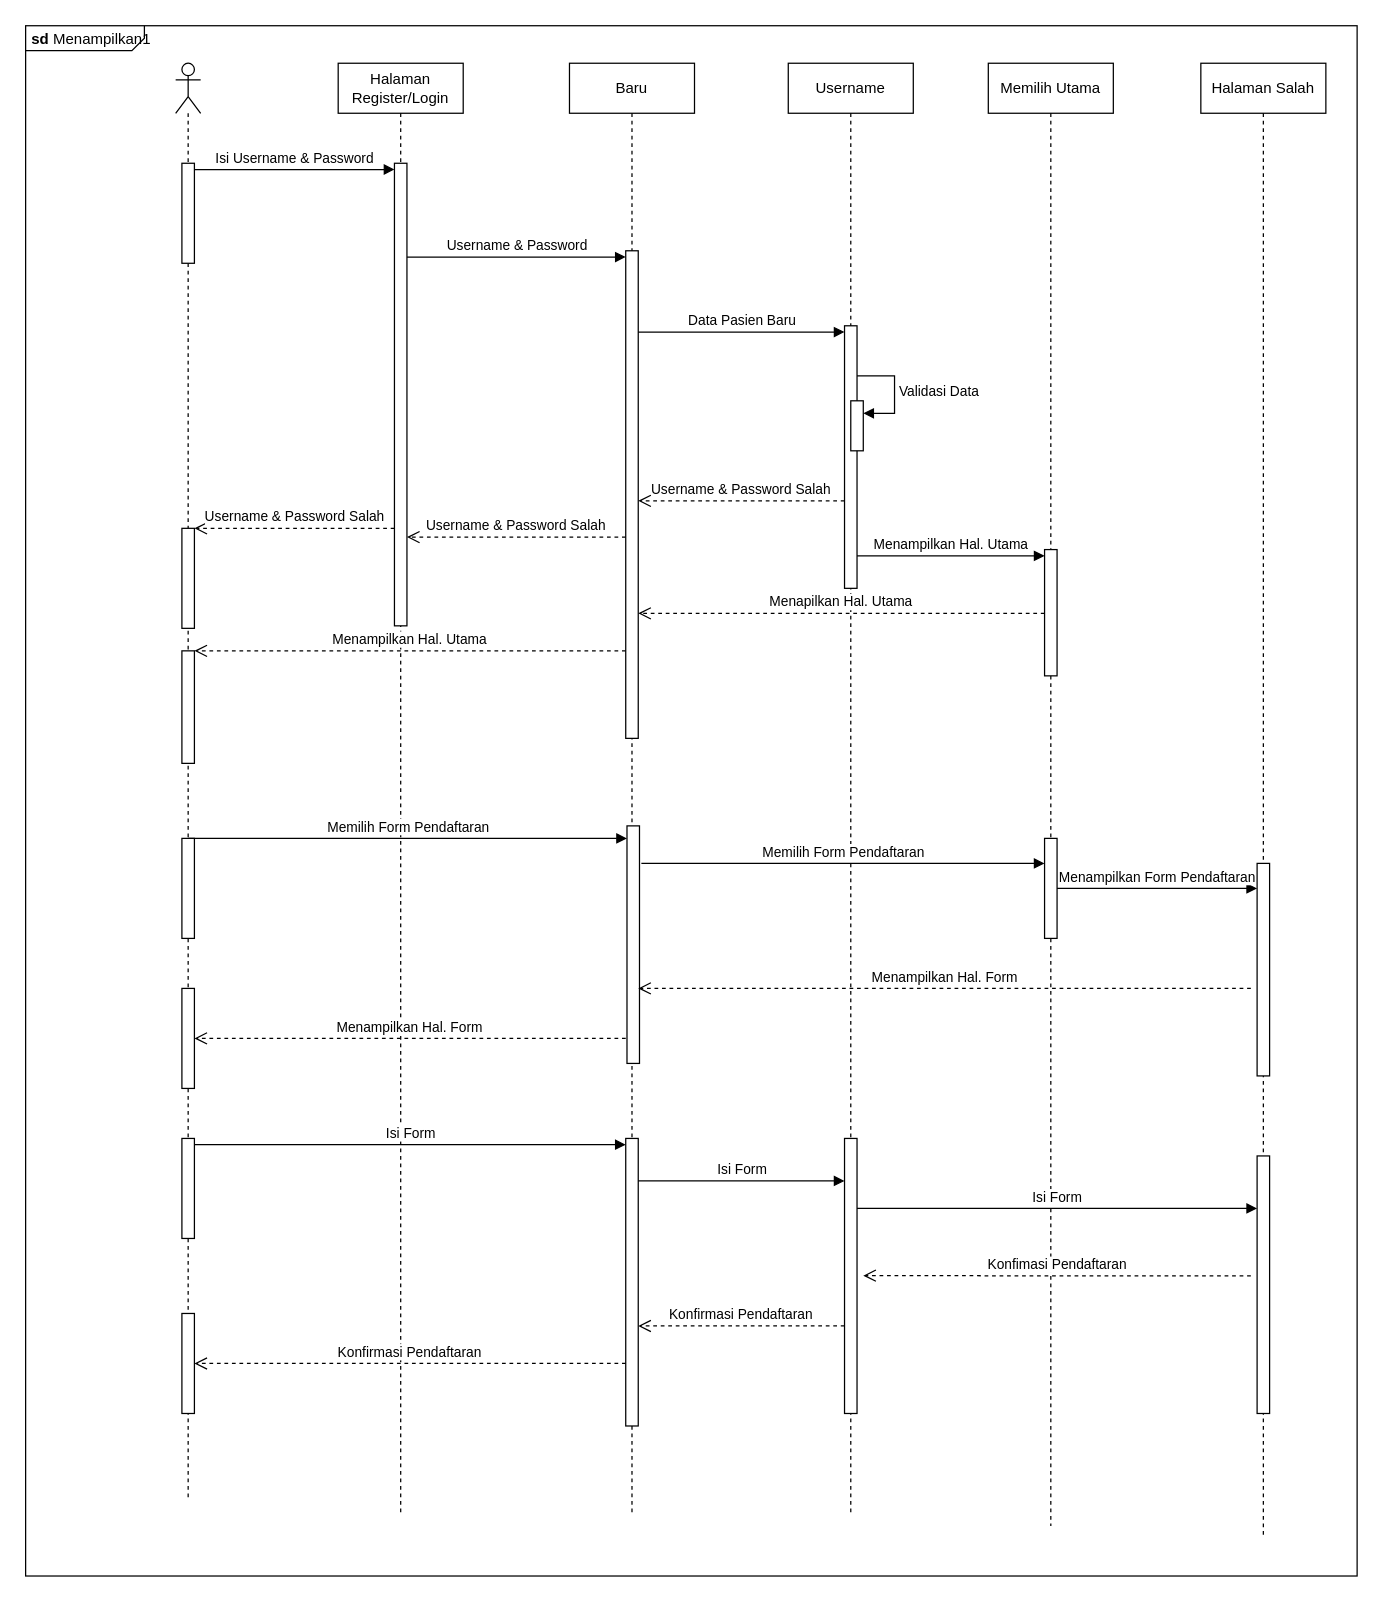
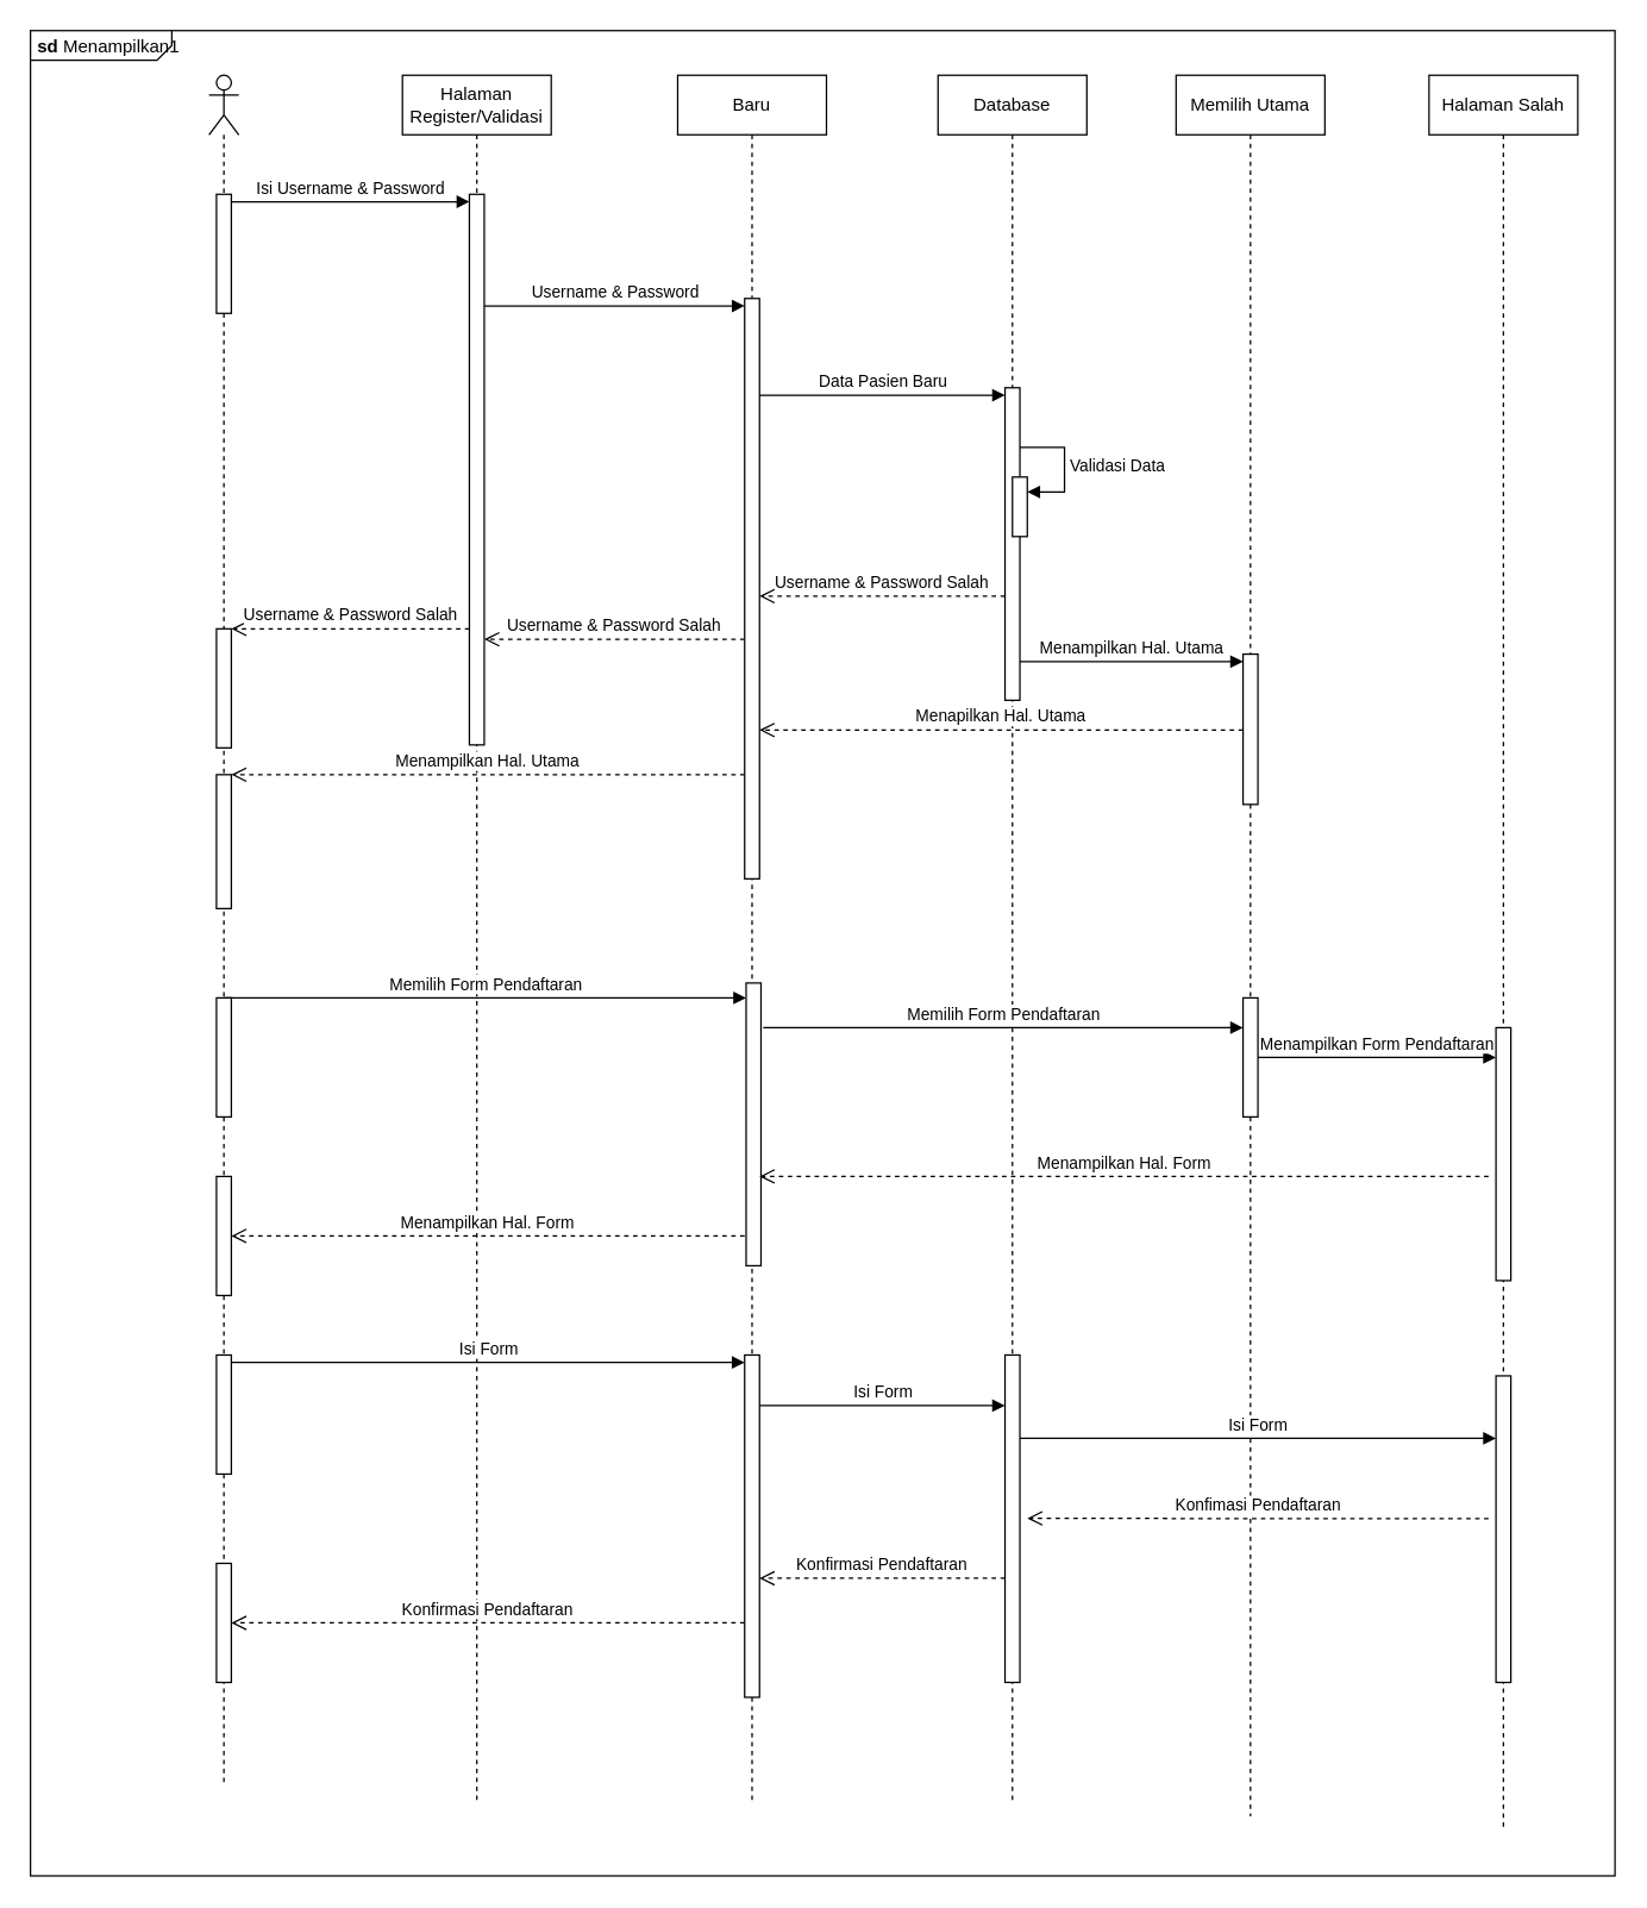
  <mxCell id="0" />
  <mxCell id="1" parent="0" />
  <mxCell id="2" value="&lt;p style=&quot;margin:0px;margin-top:4px;margin-left:5px;text-align:left;&quot;&gt;&lt;b&gt;sd&lt;/b&gt;  Menampilkan1&lt;/p&gt;" style="html=1;shape=mxgraph.sysml.package;overflow=fill;labelX=95;align=left;spacingLeft=5;verticalAlign=top;spacingTop=-3;" parent="1" vertex="1"><mxGeometry x="20" y="20" width="1065" height="1240" as="geometry" /></mxCell>
  <mxCell id="3" value="" style="shape=umlLifeline;perimeter=lifelinePerimeter;whiteSpace=wrap;html=1;container=1;dropTarget=0;collapsible=0;recursiveResize=0;outlineConnect=0;portConstraint=eastwest;newEdgeStyle={&quot;curved&quot;:0,&quot;rounded&quot;:0};participant=umlActor;" parent="1" vertex="1"><mxGeometry x="140" y="50" width="20" height="1150" as="geometry" /></mxCell>
  <mxCell id="4" value="" style="html=1;points=[[0,0,0,0,5],[0,1,0,0,-5],[1,0,0,0,5],[1,1,0,0,-5]];perimeter=orthogonalPerimeter;outlineConnect=0;targetShapes=umlLifeline;portConstraint=eastwest;newEdgeStyle={&quot;curved&quot;:0,&quot;rounded&quot;:0};" parent="3" vertex="1"><mxGeometry x="5" y="80" width="10" height="80" as="geometry" /></mxCell>
  <mxCell id="5" value="" style="html=1;points=[[0,0,0,0,5],[0,1,0,0,-5],[1,0,0,0,5],[1,1,0,0,-5]];perimeter=orthogonalPerimeter;outlineConnect=0;targetShapes=umlLifeline;portConstraint=eastwest;newEdgeStyle={&quot;curved&quot;:0,&quot;rounded&quot;:0};" parent="3" vertex="1"><mxGeometry x="5" y="372" width="10" height="80" as="geometry" /></mxCell>
  <mxCell id="6" value="" style="html=1;points=[[0,0,0,0,5],[0,1,0,0,-5],[1,0,0,0,5],[1,1,0,0,-5]];perimeter=orthogonalPerimeter;outlineConnect=0;targetShapes=umlLifeline;portConstraint=eastwest;newEdgeStyle={&quot;curved&quot;:0,&quot;rounded&quot;:0};" parent="3" vertex="1"><mxGeometry x="5" y="470" width="10" height="90" as="geometry" /></mxCell>
  <mxCell id="7" value="" style="html=1;points=[[0,0,0,0,5],[0,1,0,0,-5],[1,0,0,0,5],[1,1,0,0,-5]];perimeter=orthogonalPerimeter;outlineConnect=0;targetShapes=umlLifeline;portConstraint=eastwest;newEdgeStyle={&quot;curved&quot;:0,&quot;rounded&quot;:0};" parent="3" vertex="1"><mxGeometry x="5" y="620" width="10" height="80" as="geometry" /></mxCell>
  <mxCell id="8" value="" style="html=1;points=[[0,0,0,0,5],[0,1,0,0,-5],[1,0,0,0,5],[1,1,0,0,-5]];perimeter=orthogonalPerimeter;outlineConnect=0;targetShapes=umlLifeline;portConstraint=eastwest;newEdgeStyle={&quot;curved&quot;:0,&quot;rounded&quot;:0};" parent="3" vertex="1"><mxGeometry x="5" y="740" width="10" height="80" as="geometry" /></mxCell>
  <mxCell id="9" value="" style="html=1;points=[[0,0,0,0,5],[0,1,0,0,-5],[1,0,0,0,5],[1,1,0,0,-5]];perimeter=orthogonalPerimeter;outlineConnect=0;targetShapes=umlLifeline;portConstraint=eastwest;newEdgeStyle={&quot;curved&quot;:0,&quot;rounded&quot;:0};" parent="3" vertex="1"><mxGeometry x="5" y="860" width="10" height="80" as="geometry" /></mxCell>
  <mxCell id="10" value="" style="html=1;points=[[0,0,0,0,5],[0,1,0,0,-5],[1,0,0,0,5],[1,1,0,0,-5]];perimeter=orthogonalPerimeter;outlineConnect=0;targetShapes=umlLifeline;portConstraint=eastwest;newEdgeStyle={&quot;curved&quot;:0,&quot;rounded&quot;:0};" parent="3" vertex="1"><mxGeometry x="5" y="1000" width="10" height="80" as="geometry" /></mxCell>
- <mxCell id="11" value="Halaman Register/Login" style="shape=umlLifeline;perimeter=lifelinePerimeter;whiteSpace=wrap;html=1;container=1;dropTarget=0;collapsible=0;recursiveResize=0;outlineConnect=0;portConstraint=eastwest;newEdgeStyle={&quot;curved&quot;:0,&quot;rounded&quot;:0};" parent="1" vertex="1"><mxGeometry x="270" y="50" width="100" height="1160" as="geometry" /></mxCell>
+ <mxCell id="11" value="Halaman Register/Validasi" style="shape=umlLifeline;perimeter=lifelinePerimeter;whiteSpace=wrap;html=1;container=1;dropTarget=0;collapsible=0;recursiveResize=0;outlineConnect=0;portConstraint=eastwest;newEdgeStyle={&quot;curved&quot;:0,&quot;rounded&quot;:0};" parent="1" vertex="1"><mxGeometry x="270" y="50" width="100" height="1160" as="geometry" /></mxCell>
  <mxCell id="12" value="" style="html=1;points=[[0,0,0,0,5],[0,1,0,0,-5],[1,0,0,0,5],[1,1,0,0,-5]];perimeter=orthogonalPerimeter;outlineConnect=0;targetShapes=umlLifeline;portConstraint=eastwest;newEdgeStyle={&quot;curved&quot;:0,&quot;rounded&quot;:0};" parent="11" vertex="1"><mxGeometry x="45" y="80" width="10" height="370" as="geometry" /></mxCell>
  <mxCell id="13" value="Baru" style="shape=umlLifeline;perimeter=lifelinePerimeter;whiteSpace=wrap;html=1;container=1;dropTarget=0;collapsible=0;recursiveResize=0;outlineConnect=0;portConstraint=eastwest;newEdgeStyle={&quot;curved&quot;:0,&quot;rounded&quot;:0};" parent="1" vertex="1"><mxGeometry x="455" y="50" width="100" height="1160" as="geometry" /></mxCell>
  <mxCell id="14" value="" style="html=1;points=[[0,0,0,0,5],[0,1,0,0,-5],[1,0,0,0,5],[1,1,0,0,-5]];perimeter=orthogonalPerimeter;outlineConnect=0;targetShapes=umlLifeline;portConstraint=eastwest;newEdgeStyle={&quot;curved&quot;:0,&quot;rounded&quot;:0};" parent="13" vertex="1"><mxGeometry x="45" y="150" width="10" height="390" as="geometry" /></mxCell>
  <mxCell id="15" value="" style="html=1;points=[[0,0,0,0,5],[0,1,0,0,-5],[1,0,0,0,5],[1,1,0,0,-5]];perimeter=orthogonalPerimeter;outlineConnect=0;targetShapes=umlLifeline;portConstraint=eastwest;newEdgeStyle={&quot;curved&quot;:0,&quot;rounded&quot;:0};" parent="13" vertex="1"><mxGeometry x="46" y="610" width="10" height="190" as="geometry" /></mxCell>
  <mxCell id="16" value="" style="html=1;points=[[0,0,0,0,5],[0,1,0,0,-5],[1,0,0,0,5],[1,1,0,0,-5]];perimeter=orthogonalPerimeter;outlineConnect=0;targetShapes=umlLifeline;portConstraint=eastwest;newEdgeStyle={&quot;curved&quot;:0,&quot;rounded&quot;:0};" parent="13" vertex="1"><mxGeometry x="45" y="860" width="10" height="230" as="geometry" /></mxCell>
- <mxCell id="17" value="Username" style="shape=umlLifeline;perimeter=lifelinePerimeter;whiteSpace=wrap;html=1;container=1;dropTarget=0;collapsible=0;recursiveResize=0;outlineConnect=0;portConstraint=eastwest;newEdgeStyle={&quot;curved&quot;:0,&quot;rounded&quot;:0};" parent="1" vertex="1"><mxGeometry x="630" y="50" width="100" height="1160" as="geometry" /></mxCell>
+ <mxCell id="17" value="Database" style="shape=umlLifeline;perimeter=lifelinePerimeter;whiteSpace=wrap;html=1;container=1;dropTarget=0;collapsible=0;recursiveResize=0;outlineConnect=0;portConstraint=eastwest;newEdgeStyle={&quot;curved&quot;:0,&quot;rounded&quot;:0};" parent="1" vertex="1"><mxGeometry x="630" y="50" width="100" height="1160" as="geometry" /></mxCell>
  <mxCell id="18" value="" style="html=1;points=[[0,0,0,0,5],[0,1,0,0,-5],[1,0,0,0,5],[1,1,0,0,-5]];perimeter=orthogonalPerimeter;outlineConnect=0;targetShapes=umlLifeline;portConstraint=eastwest;newEdgeStyle={&quot;curved&quot;:0,&quot;rounded&quot;:0};" parent="17" vertex="1"><mxGeometry x="45" y="210" width="10" height="210" as="geometry" /></mxCell>
  <mxCell id="19" value="" style="html=1;points=[[0,0,0,0,5],[0,1,0,0,-5],[1,0,0,0,5],[1,1,0,0,-5]];perimeter=orthogonalPerimeter;outlineConnect=0;targetShapes=umlLifeline;portConstraint=eastwest;newEdgeStyle={&quot;curved&quot;:0,&quot;rounded&quot;:0};" parent="17" vertex="1"><mxGeometry x="50" y="270" width="10" height="40" as="geometry" /></mxCell>
  <mxCell id="20" value="Validasi Data" style="html=1;align=left;spacingLeft=2;endArrow=block;rounded=0;edgeStyle=orthogonalEdgeStyle;curved=0;rounded=0;" parent="17" target="19" edge="1"><mxGeometry relative="1" as="geometry"><mxPoint x="55" y="250" as="sourcePoint" /><Array as="points"><mxPoint x="85" y="280" /></Array></mxGeometry></mxCell>
  <mxCell id="21" value="" style="html=1;points=[[0,0,0,0,5],[0,1,0,0,-5],[1,0,0,0,5],[1,1,0,0,-5]];perimeter=orthogonalPerimeter;outlineConnect=0;targetShapes=umlLifeline;portConstraint=eastwest;newEdgeStyle={&quot;curved&quot;:0,&quot;rounded&quot;:0};" parent="17" vertex="1"><mxGeometry x="45" y="860" width="10" height="220" as="geometry" /></mxCell>
  <mxCell id="22" value="Memilih Utama" style="shape=umlLifeline;perimeter=lifelinePerimeter;whiteSpace=wrap;html=1;container=1;dropTarget=0;collapsible=0;recursiveResize=0;outlineConnect=0;portConstraint=eastwest;newEdgeStyle={&quot;curved&quot;:0,&quot;rounded&quot;:0};" parent="1" vertex="1"><mxGeometry x="790" y="50" width="100" height="1170" as="geometry" /></mxCell>
  <mxCell id="23" value="" style="html=1;points=[[0,0,0,0,5],[0,1,0,0,-5],[1,0,0,0,5],[1,1,0,0,-5]];perimeter=orthogonalPerimeter;outlineConnect=0;targetShapes=umlLifeline;portConstraint=eastwest;newEdgeStyle={&quot;curved&quot;:0,&quot;rounded&quot;:0};" parent="22" vertex="1"><mxGeometry x="45" y="389" width="10" height="101" as="geometry" /></mxCell>
  <mxCell id="24" value="" style="html=1;points=[[0,0,0,0,5],[0,1,0,0,-5],[1,0,0,0,5],[1,1,0,0,-5]];perimeter=orthogonalPerimeter;outlineConnect=0;targetShapes=umlLifeline;portConstraint=eastwest;newEdgeStyle={&quot;curved&quot;:0,&quot;rounded&quot;:0};" parent="22" vertex="1"><mxGeometry x="45" y="620" width="10" height="80" as="geometry" /></mxCell>
  <mxCell id="25" value="Isi Username &amp;amp; Password" style="html=1;verticalAlign=bottom;endArrow=block;curved=0;rounded=0;entryX=0;entryY=0;entryDx=0;entryDy=5;entryPerimeter=0;" parent="1" source="4" target="12" edge="1"><mxGeometry width="80" relative="1" as="geometry"><mxPoint x="200" y="170" as="sourcePoint" /><mxPoint x="280" y="170" as="targetPoint" /></mxGeometry></mxCell>
  <mxCell id="26" value="Halaman Salah" style="shape=umlLifeline;perimeter=lifelinePerimeter;whiteSpace=wrap;html=1;container=1;dropTarget=0;collapsible=0;recursiveResize=0;outlineConnect=0;portConstraint=eastwest;newEdgeStyle={&quot;curved&quot;:0,&quot;rounded&quot;:0};" parent="1" vertex="1"><mxGeometry x="960" y="50" width="100" height="1180" as="geometry" /></mxCell>
  <mxCell id="27" value="" style="html=1;points=[[0,0,0,0,5],[0,1,0,0,-5],[1,0,0,0,5],[1,1,0,0,-5]];perimeter=orthogonalPerimeter;outlineConnect=0;targetShapes=umlLifeline;portConstraint=eastwest;newEdgeStyle={&quot;curved&quot;:0,&quot;rounded&quot;:0};" parent="26" vertex="1"><mxGeometry x="45" y="640" width="10" height="170" as="geometry" /></mxCell>
  <mxCell id="28" value="" style="html=1;points=[[0,0,0,0,5],[0,1,0,0,-5],[1,0,0,0,5],[1,1,0,0,-5]];perimeter=orthogonalPerimeter;outlineConnect=0;targetShapes=umlLifeline;portConstraint=eastwest;newEdgeStyle={&quot;curved&quot;:0,&quot;rounded&quot;:0};" parent="26" vertex="1"><mxGeometry x="45" y="874" width="10" height="206" as="geometry" /></mxCell>
  <mxCell id="29" value="Username &amp;amp; Password" style="html=1;verticalAlign=bottom;endArrow=block;curved=0;rounded=0;entryX=0;entryY=0;entryDx=0;entryDy=5;entryPerimeter=0;" parent="1" source="12" target="14" edge="1"><mxGeometry width="80" relative="1" as="geometry"><mxPoint x="360" y="220" as="sourcePoint" /><mxPoint x="440" y="220" as="targetPoint" /></mxGeometry></mxCell>
  <mxCell id="30" value="Data Pasien Baru" style="html=1;verticalAlign=bottom;endArrow=block;curved=0;rounded=0;entryX=0;entryY=0;entryDx=0;entryDy=5;entryPerimeter=0;" parent="1" source="14" target="18" edge="1"><mxGeometry width="80" relative="1" as="geometry"><mxPoint x="520" y="265" as="sourcePoint" /><mxPoint x="640" y="280" as="targetPoint" /></mxGeometry></mxCell>
  <mxCell id="31" value="Username &amp;amp; Password Salah" style="html=1;verticalAlign=bottom;endArrow=open;dashed=1;endSize=8;curved=0;rounded=0;" parent="1" target="14" edge="1"><mxGeometry relative="1" as="geometry"><mxPoint x="675" y="400" as="sourcePoint" /><mxPoint x="515" y="400" as="targetPoint" /></mxGeometry></mxCell>
  <mxCell id="32" value="Username &amp;amp; Password Salah" style="html=1;verticalAlign=bottom;endArrow=open;dashed=1;endSize=8;curved=0;rounded=0;" parent="1" edge="1"><mxGeometry relative="1" as="geometry"><mxPoint x="500" y="429" as="sourcePoint" /><mxPoint x="325" y="429" as="targetPoint" /></mxGeometry></mxCell>
  <mxCell id="33" value="Username &amp;amp; Password Salah" style="html=1;verticalAlign=bottom;endArrow=open;dashed=1;endSize=8;curved=0;rounded=0;" parent="1" source="12" target="5" edge="1"><mxGeometry relative="1" as="geometry"><mxPoint x="310" y="500" as="sourcePoint" /><mxPoint x="190" y="500" as="targetPoint" /></mxGeometry></mxCell>
  <mxCell id="34" value="Menampilkan Hal. Utama" style="html=1;verticalAlign=bottom;endArrow=block;curved=0;rounded=0;entryX=0;entryY=0;entryDx=0;entryDy=5;entryPerimeter=0;" parent="1" target="23" edge="1"><mxGeometry width="80" relative="1" as="geometry"><mxPoint x="685" y="444" as="sourcePoint" /><mxPoint x="770" y="479" as="targetPoint" /></mxGeometry></mxCell>
  <mxCell id="35" value="Menampilkan Hal. Utama" style="html=1;verticalAlign=bottom;endArrow=open;dashed=1;endSize=8;curved=0;rounded=0;" parent="1" target="6" edge="1"><mxGeometry relative="1" as="geometry"><mxPoint x="500" y="520" as="sourcePoint" /><mxPoint x="160" y="530" as="targetPoint" /></mxGeometry></mxCell>
  <mxCell id="36" value="Menampilkan Form Pendaftaran" style="html=1;verticalAlign=bottom;endArrow=block;curved=0;rounded=0;" parent="1" source="24" target="27" edge="1"><mxGeometry width="80" relative="1" as="geometry"><mxPoint x="880" y="700" as="sourcePoint" /><mxPoint x="990" y="700" as="targetPoint" /></mxGeometry></mxCell>
  <mxCell id="37" value="Menapilkan Hal. Utama" style="html=1;verticalAlign=bottom;endArrow=open;dashed=1;endSize=8;curved=0;rounded=0;" parent="1" source="23" edge="1"><mxGeometry relative="1" as="geometry"><mxPoint x="830" y="520" as="sourcePoint" /><mxPoint x="510" y="490" as="targetPoint" /></mxGeometry></mxCell>
  <mxCell id="38" value="Memilih Form Pendaftaran" style="html=1;verticalAlign=bottom;endArrow=block;curved=0;rounded=0;" parent="1" target="24" edge="1"><mxGeometry width="80" relative="1" as="geometry"><mxPoint x="512.5" y="690" as="sourcePoint" /><mxPoint x="592.5" y="690" as="targetPoint" /></mxGeometry></mxCell>
  <mxCell id="39" value="Menampilkan Hal. Form" style="html=1;verticalAlign=bottom;endArrow=open;dashed=1;endSize=8;curved=0;rounded=0;" parent="1" edge="1"><mxGeometry relative="1" as="geometry"><mxPoint x="1000" y="790" as="sourcePoint" /><mxPoint x="510" y="790" as="targetPoint" /></mxGeometry></mxCell>
  <mxCell id="40" value="Memilih Form Pendaftaran" style="html=1;verticalAlign=bottom;endArrow=block;curved=0;rounded=0;" parent="1" target="15" edge="1"><mxGeometry width="80" relative="1" as="geometry"><mxPoint x="150" y="670" as="sourcePoint" /><mxPoint x="230" y="670" as="targetPoint" /></mxGeometry></mxCell>
  <mxCell id="41" value="Menampilkan Hal. Form" style="html=1;verticalAlign=bottom;endArrow=open;dashed=1;endSize=8;curved=0;rounded=0;" parent="1" target="8" edge="1"><mxGeometry relative="1" as="geometry"><mxPoint x="500" y="830" as="sourcePoint" /><mxPoint x="420" y="830" as="targetPoint" /></mxGeometry></mxCell>
  <mxCell id="42" value="Isi Form" style="html=1;verticalAlign=bottom;endArrow=block;curved=0;rounded=0;entryX=0;entryY=0;entryDx=0;entryDy=5;entryPerimeter=0;exitX=1;exitY=0;exitDx=0;exitDy=5;exitPerimeter=0;" parent="1" source="9" target="16" edge="1"><mxGeometry width="80" relative="1" as="geometry"><mxPoint x="160" y="920" as="sourcePoint" /><mxPoint x="240" y="920" as="targetPoint" /></mxGeometry></mxCell>
  <mxCell id="43" value="Isi Form" style="html=1;verticalAlign=bottom;endArrow=block;curved=0;rounded=0;" parent="1" edge="1"><mxGeometry width="80" relative="1" as="geometry"><mxPoint x="510" y="944" as="sourcePoint" /><mxPoint x="675" y="944" as="targetPoint" /></mxGeometry></mxCell>
  <mxCell id="44" value="Isi Form" style="html=1;verticalAlign=bottom;endArrow=block;curved=0;rounded=0;" parent="1" edge="1"><mxGeometry width="80" relative="1" as="geometry"><mxPoint x="685" y="966" as="sourcePoint" /><mxPoint x="1005" y="966" as="targetPoint" /></mxGeometry></mxCell>
  <mxCell id="45" value="Konfimasi Pendaftaran" style="html=1;verticalAlign=bottom;endArrow=open;dashed=1;endSize=8;curved=0;rounded=0;entryX=0.6;entryY=0.836;entryDx=0;entryDy=0;entryPerimeter=0;" parent="1" target="17" edge="1"><mxGeometry relative="1" as="geometry"><mxPoint x="1000" y="1020" as="sourcePoint" /><mxPoint x="740" y="1020" as="targetPoint" /></mxGeometry></mxCell>
  <mxCell id="46" value="Konfirmasi Pendaftaran" style="html=1;verticalAlign=bottom;endArrow=open;dashed=1;endSize=8;curved=0;rounded=0;" parent="1" edge="1"><mxGeometry relative="1" as="geometry"><mxPoint x="675" y="1060" as="sourcePoint" /><mxPoint x="510" y="1060" as="targetPoint" /></mxGeometry></mxCell>
  <mxCell id="47" value="Konfirmasi Pendaftaran" style="html=1;verticalAlign=bottom;endArrow=open;dashed=1;endSize=8;curved=0;rounded=0;" parent="1" target="10" edge="1"><mxGeometry relative="1" as="geometry"><mxPoint x="500" y="1090" as="sourcePoint" /><mxPoint x="420" y="1090" as="targetPoint" /></mxGeometry></mxCell>
